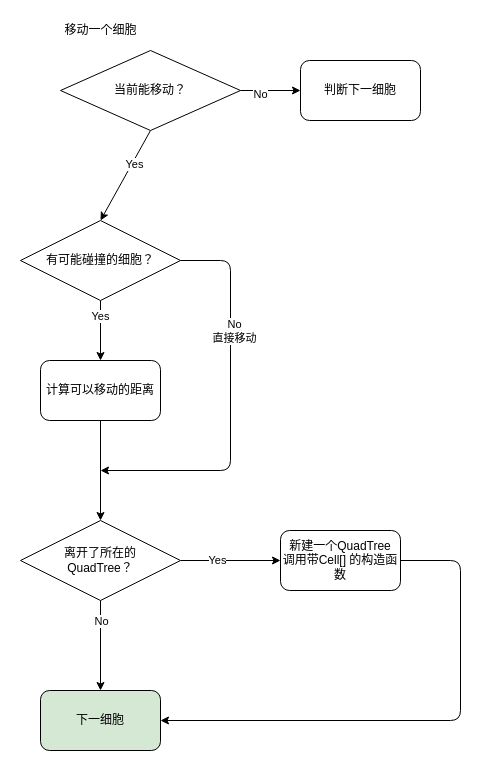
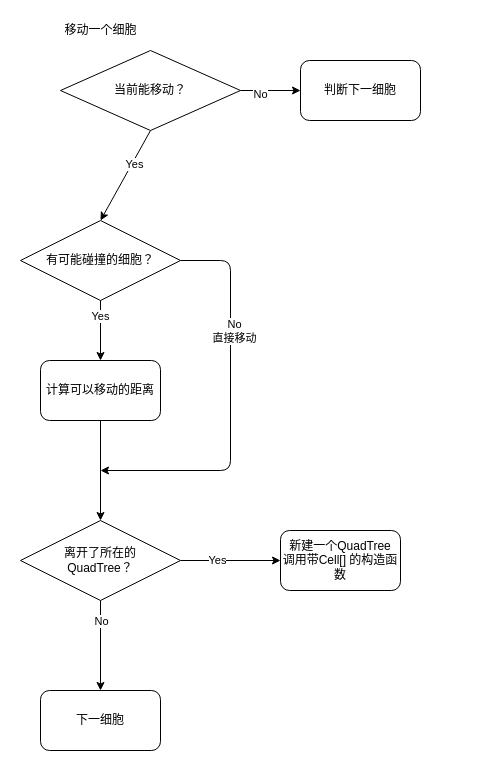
  <mxCell id="0" />
  <mxCell id="1" parent="0" />
  <mxCell id="2" value="移动一个细胞" style="text;html=1;align=center;verticalAlign=middle;resizable=0;points=[];autosize=1;strokeColor=none;fillColor=none;" vertex="1" parent="1"><mxGeometry x="55" y="20" width="90" height="20" as="geometry" /></mxCell>
  <mxCell id="3" value="" style="edgeStyle=none;html=1;entryX=0.5;entryY=0;entryDx=0;entryDy=0;" edge="1" parent="1" source="4" target="20"><mxGeometry relative="1" as="geometry"><mxPoint x="100" y="500" as="targetPoint" /></mxGeometry></mxCell>
  <mxCell id="4" value="计算可以移动的距离" style="whiteSpace=wrap;html=1;rounded=1;" vertex="1" parent="1"><mxGeometry x="40" y="360" width="120" height="60" as="geometry" /></mxCell>
  <mxCell id="5" style="edgeStyle=none;html=1;exitX=0.5;exitY=1;exitDx=0;exitDy=0;entryX=0.5;entryY=0;entryDx=0;entryDy=0;" edge="1" parent="1" source="9" target="15"><mxGeometry relative="1" as="geometry"><mxPoint x="100" y="200" as="targetPoint" /></mxGeometry></mxCell>
  <mxCell id="6" value="Yes" style="edgeLabel;html=1;align=center;verticalAlign=middle;resizable=0;points=[];" vertex="1" connectable="0" parent="5"><mxGeometry x="-0.286" y="2" relative="1" as="geometry"><mxPoint as="offset" /></mxGeometry></mxCell>
  <mxCell id="7" value="" style="edgeStyle=none;html=1;" edge="1" parent="1" source="9" target="10"><mxGeometry relative="1" as="geometry" /></mxCell>
  <mxCell id="8" value="No" style="edgeLabel;html=1;align=center;verticalAlign=middle;resizable=0;points=[];" vertex="1" connectable="0" parent="7"><mxGeometry x="-0.364" y="-3" relative="1" as="geometry"><mxPoint as="offset" /></mxGeometry></mxCell>
  <mxCell id="9" value="当前能移动？" style="rhombus;whiteSpace=wrap;html=1;" vertex="1" parent="1"><mxGeometry x="60" y="50" width="180" height="80" as="geometry" /></mxCell>
  <mxCell id="10" value="判断下一细胞" style="rounded=1;whiteSpace=wrap;html=1;" vertex="1" parent="1"><mxGeometry x="300" y="60" width="120" height="60" as="geometry" /></mxCell>
  <mxCell id="11" style="edgeStyle=none;html=1;exitX=0.5;exitY=1;exitDx=0;exitDy=0;entryX=0.5;entryY=0;entryDx=0;entryDy=0;" edge="1" parent="1" source="15" target="4"><mxGeometry relative="1" as="geometry" /></mxCell>
  <mxCell id="12" value="Yes" style="edgeLabel;html=1;align=center;verticalAlign=middle;resizable=0;points=[];" vertex="1" connectable="0" parent="11"><mxGeometry x="-0.511" y="-1" relative="1" as="geometry"><mxPoint as="offset" /></mxGeometry></mxCell>
  <mxCell id="13" style="edgeStyle=none;html=1;exitX=1;exitY=0.5;exitDx=0;exitDy=0;" edge="1" parent="1" source="15"><mxGeometry relative="1" as="geometry"><mxPoint x="100" y="470" as="targetPoint" /><Array as="points"><mxPoint x="230" y="260" /><mxPoint x="230" y="470" /></Array></mxGeometry></mxCell>
  <mxCell id="14" value="No&lt;br&gt;直接移动" style="edgeLabel;html=1;align=center;verticalAlign=middle;resizable=0;points=[];" vertex="1" connectable="0" parent="13"><mxGeometry x="-0.385" y="3" relative="1" as="geometry"><mxPoint as="offset" /></mxGeometry></mxCell>
  <mxCell id="15" value="有可能碰撞的细胞？" style="rhombus;whiteSpace=wrap;html=1;" vertex="1" parent="1"><mxGeometry x="20" y="220" width="160" height="80" as="geometry" /></mxCell>
  <mxCell id="16" value="" style="edgeStyle=none;html=1;" edge="1" parent="1" source="20" target="22"><mxGeometry relative="1" as="geometry" /></mxCell>
  <mxCell id="17" value="Yes" style="edgeLabel;html=1;align=center;verticalAlign=middle;resizable=0;points=[];" vertex="1" connectable="0" parent="16"><mxGeometry x="-0.28" y="1" relative="1" as="geometry"><mxPoint as="offset" /></mxGeometry></mxCell>
  <mxCell id="18" value="" style="edgeStyle=none;html=1;" edge="1" parent="1" source="20" target="23"><mxGeometry relative="1" as="geometry" /></mxCell>
  <mxCell id="19" value="No" style="edgeLabel;html=1;align=center;verticalAlign=middle;resizable=0;points=[];" vertex="1" connectable="0" parent="18"><mxGeometry x="-0.556" relative="1" as="geometry"><mxPoint as="offset" /></mxGeometry></mxCell>
  <mxCell id="20" value="离开了所在的&lt;br&gt;QuadTree？" style="rhombus;whiteSpace=wrap;html=1;" vertex="1" parent="1"><mxGeometry x="20" y="520" width="160" height="80" as="geometry" /></mxCell>
- <mxCell id="21" style="edgeStyle=none;html=1;exitX=1;exitY=0.5;exitDx=0;exitDy=0;entryX=1;entryY=0.5;entryDx=0;entryDy=0;" edge="1" parent="1" source="22" target="23"><mxGeometry relative="1" as="geometry"><Array as="points"><mxPoint x="460" y="560" /><mxPoint x="460" y="720" /></Array></mxGeometry></mxCell>
  <mxCell id="22" value="新建一个QuadTree&lt;br&gt;调用带Cell[] 的构造函数" style="rounded=1;whiteSpace=wrap;html=1;" vertex="1" parent="1"><mxGeometry x="280" y="530" width="120" height="60" as="geometry" /></mxCell>
- <mxCell id="23" value="下一细胞" style="rounded=1;whiteSpace=wrap;html=1;fillColor=#d5e8d4;" vertex="1" parent="1"><mxGeometry x="40" y="690" width="120" height="60" as="geometry" /></mxCell>
+ <mxCell id="23" value="下一细胞" style="rounded=1;whiteSpace=wrap;html=1;" vertex="1" parent="1"><mxGeometry x="40" y="690" width="120" height="60" as="geometry" /></mxCell>
